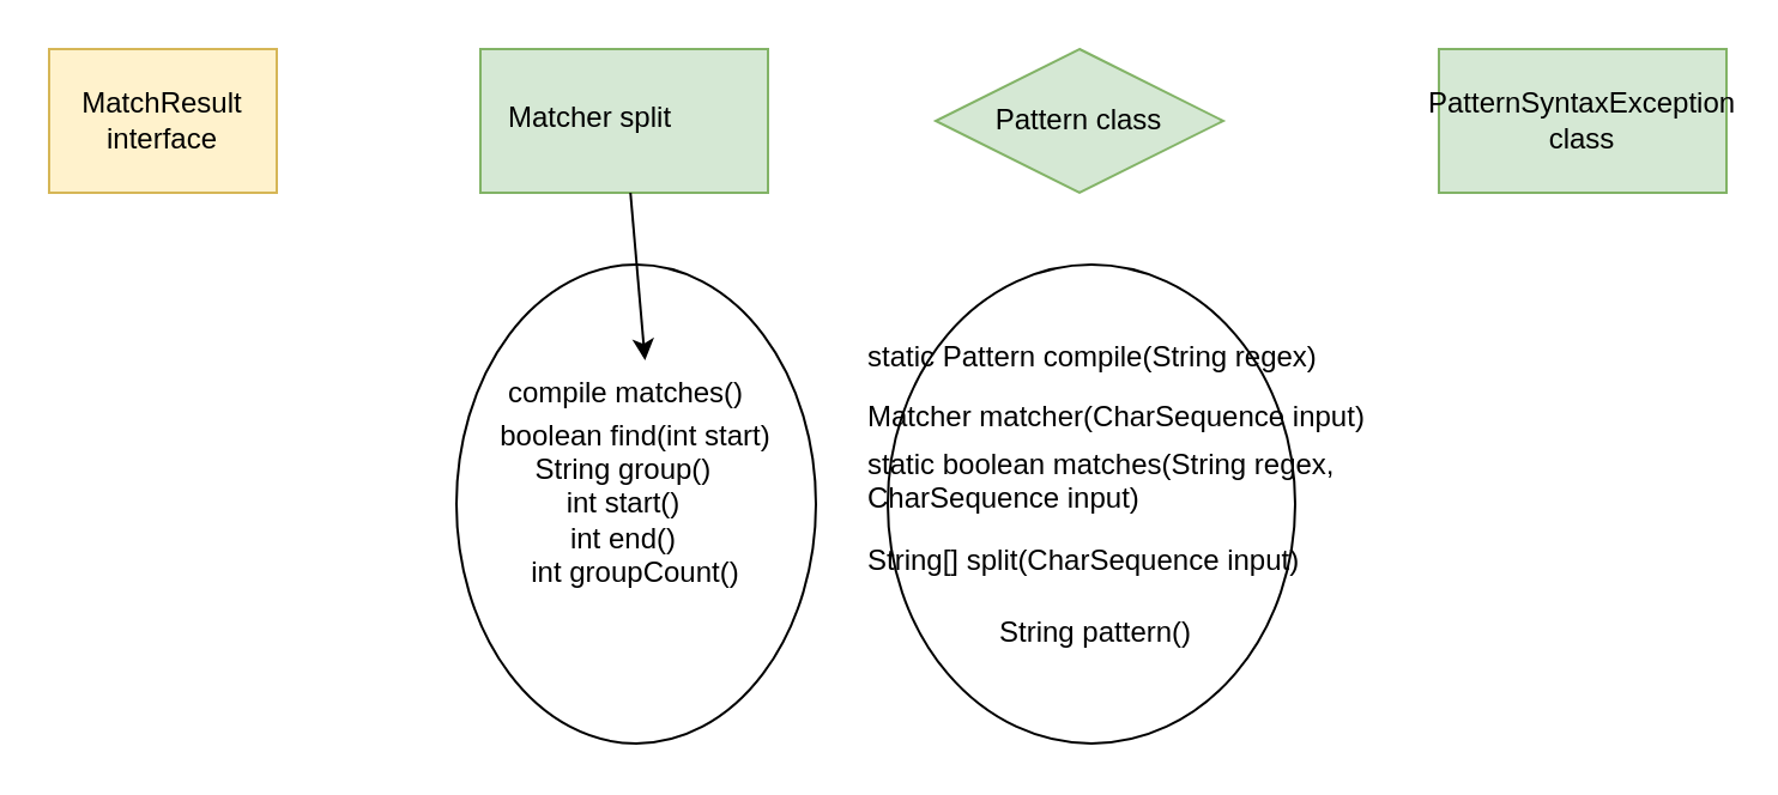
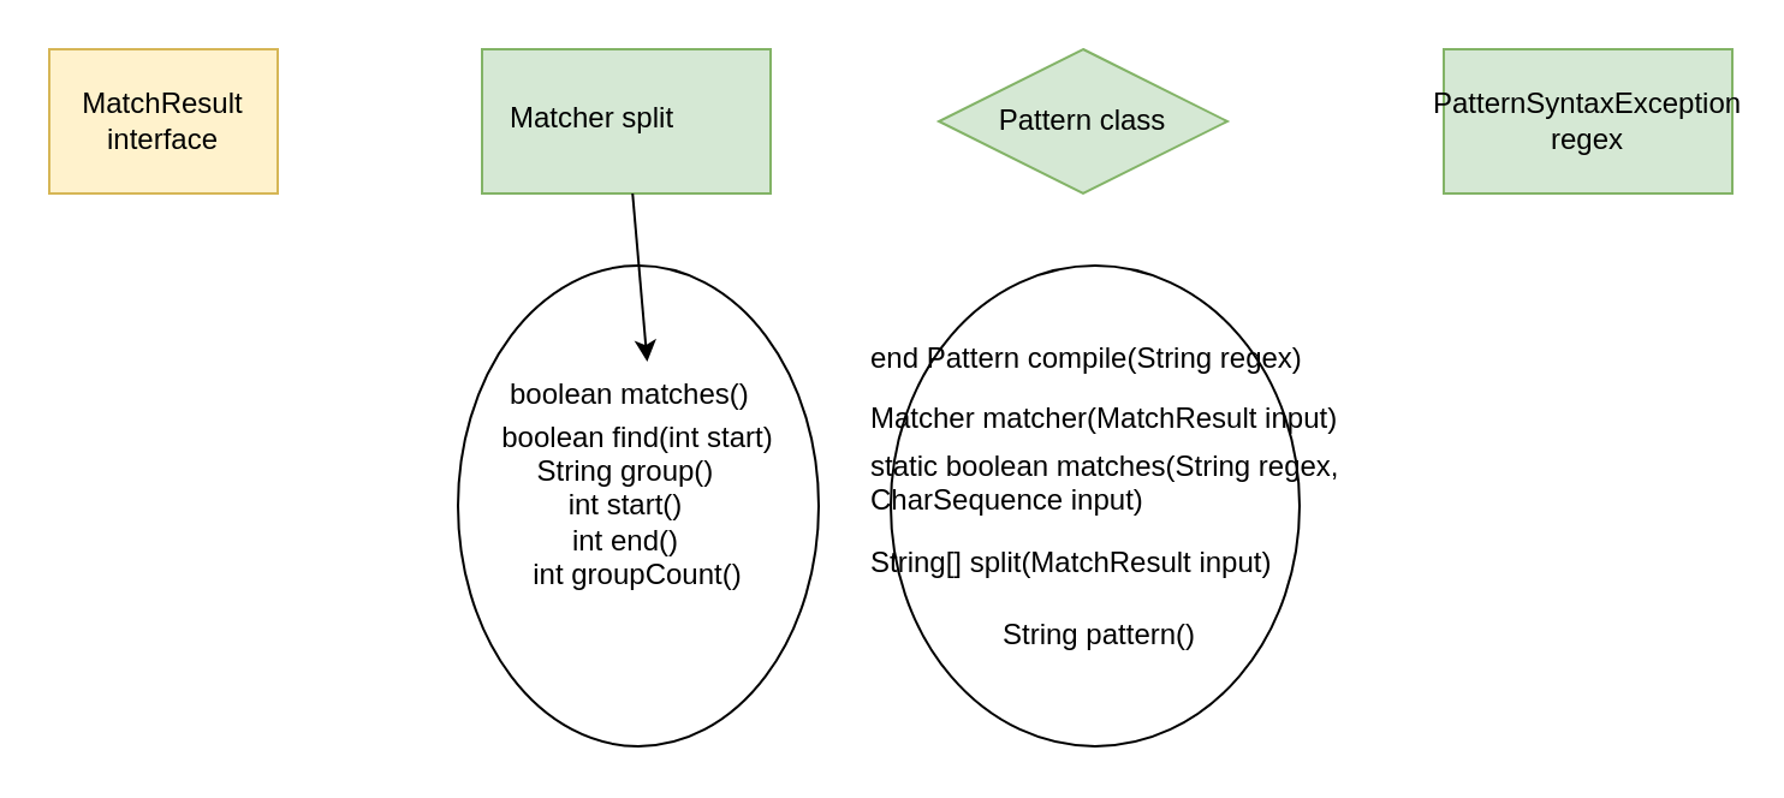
  <mxCell id="0" />
  <mxCell id="1" parent="0" />
  <mxCell id="2" value="MatchResult interface" style="rounded=0;whiteSpace=wrap;html=1;fillColor=#fff2cc;strokeColor=#d6b656;" parent="1" vertex="1"><mxGeometry x="20" y="20" width="95" height="60" as="geometry" /></mxCell>
  <mxCell id="3" value="" style="rounded=0;whiteSpace=wrap;html=1;fillColor=#d5e8d4;strokeColor=#82b366;" parent="1" vertex="1"><mxGeometry x="200" y="20" width="120" height="60" as="geometry" /></mxCell>
  <mxCell id="4" value="Matcher split" style="text;html=1;" parent="1" vertex="1"><mxGeometry x="210" y="35" width="100" height="30" as="geometry" /></mxCell>
  <mxCell id="5" value="Pattern class" style="rhombus;whiteSpace=wrap;html=1;fillColor=#d5e8d4;strokeColor=#82b366;" parent="1" vertex="1"><mxGeometry x="390" y="20" width="120" height="60" as="geometry" /></mxCell>
- <mxCell id="6" value="PatternSyntaxException class" style="rounded=0;whiteSpace=wrap;html=1;fillColor=#d5e8d4;strokeColor=#82b366;" parent="1" vertex="1"><mxGeometry x="600" y="20" width="120" height="60" as="geometry" /></mxCell>
+ <mxCell id="6" value="PatternSyntaxException regex" style="rounded=0;whiteSpace=wrap;html=1;fillColor=#d5e8d4;strokeColor=#82b366;" parent="1" vertex="1"><mxGeometry x="600" y="20" width="120" height="60" as="geometry" /></mxCell>
  <mxCell id="7" value="boolean find(int start)&lt;br&gt;String group()&amp;nbsp;&amp;nbsp;&amp;nbsp; &lt;br&gt;int start()&amp;nbsp;&amp;nbsp;&amp;nbsp; &lt;br&gt;int end()&amp;nbsp;&amp;nbsp;&amp;nbsp; &lt;br&gt;int groupCount()" style="ellipse;whiteSpace=wrap;html=1;" parent="1" vertex="1"><mxGeometry x="190" y="110" width="150" height="200" as="geometry" /></mxCell>
- <mxCell id="8" value="compile matches()" style="text;html=1;" parent="1" vertex="1"><mxGeometry x="210" y="150" width="120" height="30" as="geometry" /></mxCell>
+ <mxCell id="8" value="boolean matches()" style="text;html=1;" parent="1" vertex="1"><mxGeometry x="210" y="150" width="120" height="30" as="geometry" /></mxCell>
  <mxCell id="9" value="" style="endArrow=classic;html=1;" parent="1" source="3" target="8" edge="1"><mxGeometry width="50" height="50" relative="1" as="geometry"><mxPoint x="20" y="370" as="sourcePoint" /><mxPoint x="230" y="220" as="targetPoint" /></mxGeometry></mxCell>
  <mxCell id="10" value="" style="ellipse;whiteSpace=wrap;html=1;" parent="1" vertex="1"><mxGeometry x="370" y="110" width="170" height="200" as="geometry" /></mxCell>
- <mxCell id="11" value="static Pattern compile(String regex)" style="text;html=1;" parent="1" vertex="1"><mxGeometry x="360" y="135" width="210" height="30" as="geometry" /></mxCell>
- <mxCell id="12" value="Matcher matcher(CharSequence input)" style="text;html=1;" parent="1" vertex="1"><mxGeometry x="360" y="160" width="230" height="30" as="geometry" /></mxCell>
+ <mxCell id="11" value="end Pattern compile(String regex)" style="text;html=1;" parent="1" vertex="1"><mxGeometry x="360" y="135" width="210" height="30" as="geometry" /></mxCell>
+ <mxCell id="12" value="Matcher matcher(MatchResult input)" style="text;html=1;" parent="1" vertex="1"><mxGeometry x="360" y="160" width="230" height="30" as="geometry" /></mxCell>
  <mxCell id="13" value="&lt;div&gt;static boolean matches(String regex,&lt;/div&gt;&lt;div&gt; CharSequence input)&lt;/div&gt;" style="text;html=1;" parent="1" vertex="1"><mxGeometry x="360" y="180" width="200" height="30" as="geometry" /></mxCell>
- <mxCell id="14" value="String[] split(CharSequence input)" style="text;html=1;" parent="1" vertex="1"><mxGeometry x="360" y="220" width="200" height="30" as="geometry" /></mxCell>
+ <mxCell id="14" value="String[] split(MatchResult input)" style="text;html=1;" parent="1" vertex="1"><mxGeometry x="360" y="220" width="200" height="30" as="geometry" /></mxCell>
  <mxCell id="15" value="String pattern()" style="text;html=1;" parent="1" vertex="1"><mxGeometry x="415" y="250" width="100" height="30" as="geometry" /></mxCell>
